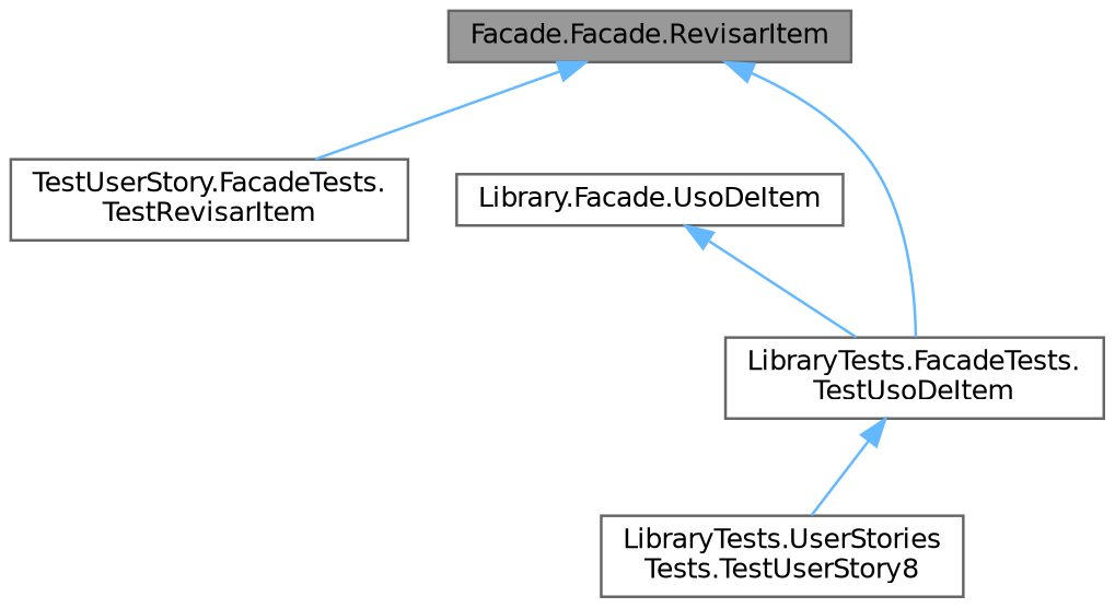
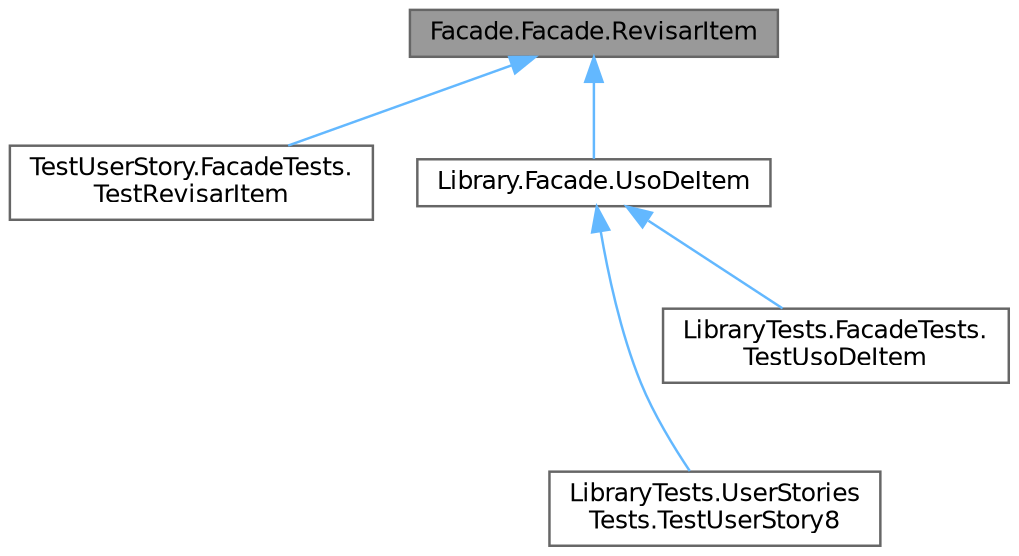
  digraph {
    rankdir=TB
    node [color=grey40 fillcolor=white fontname=Helvetica fontsize=10 shape=box style=filled]
    edge [color=steelblue1 dir=back fontname=Helvetica fontsize=10 labelfontname=Helvetica labelfontsize=10 style=solid]
    n1 [color=gray40 fillcolor=grey60 fontcolor=black height=0.2 label="Facade.Facade.RevisarItem" width=0.4]
    n2 [height=0.2 label="TestUserStory.FacadeTests.\lTestRevisarItem" width=0.4]
    n3 [height=0.2 label="Library.Facade.UsoDeItem" width=0.4]
    n4 [height=0.2 label="LibraryTests.UserStories\lTests.TestUserStory8" width=0.4]
    n5 [height=0.2 label="LibraryTests.FacadeTests.\lTestUsoDeItem" width=0.4]
    n1 -> n2
-   n1 -> n5
-   n5 -> n4
+   n1 -> n3
+   n3 -> n4
    n3 -> n5
  }
